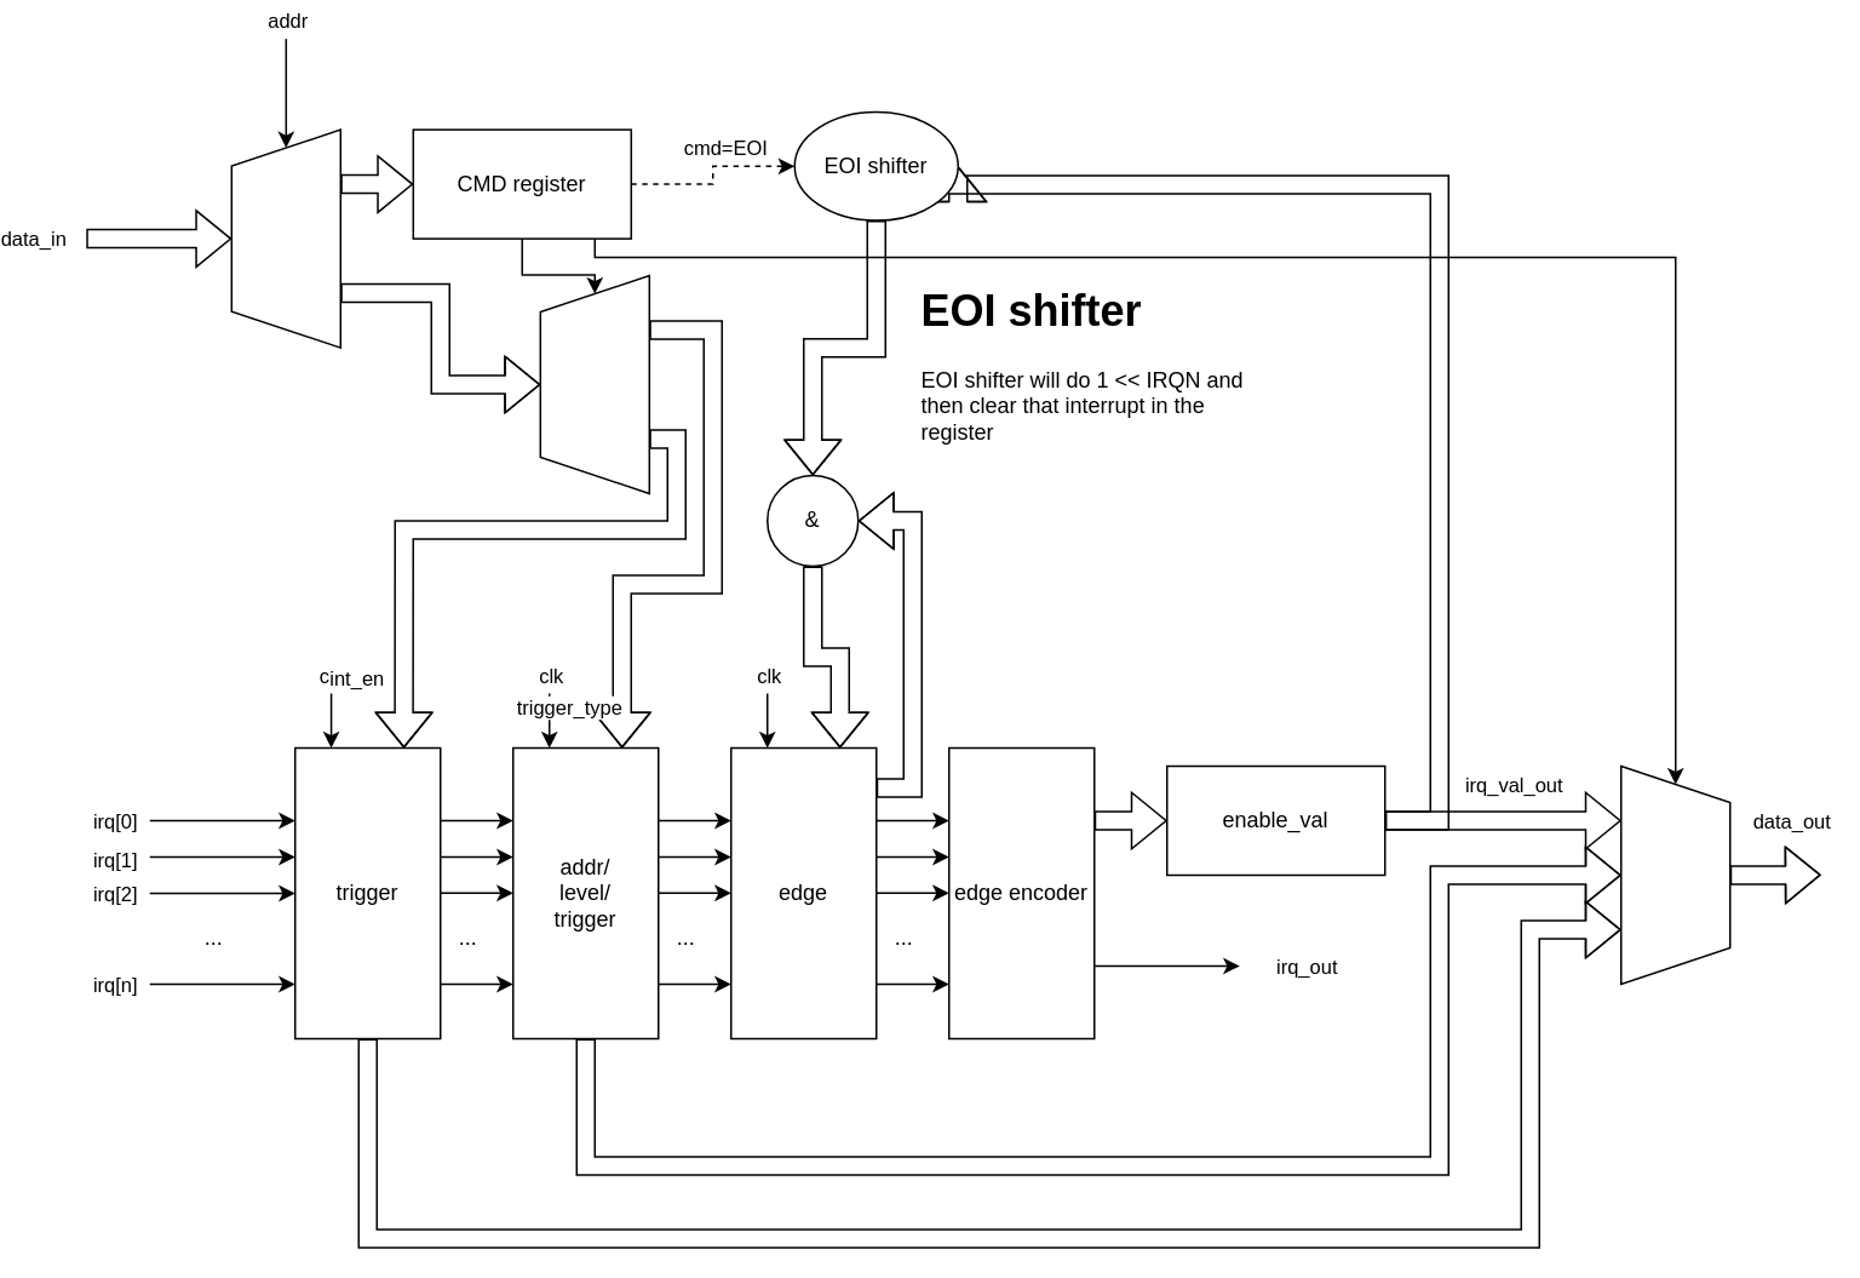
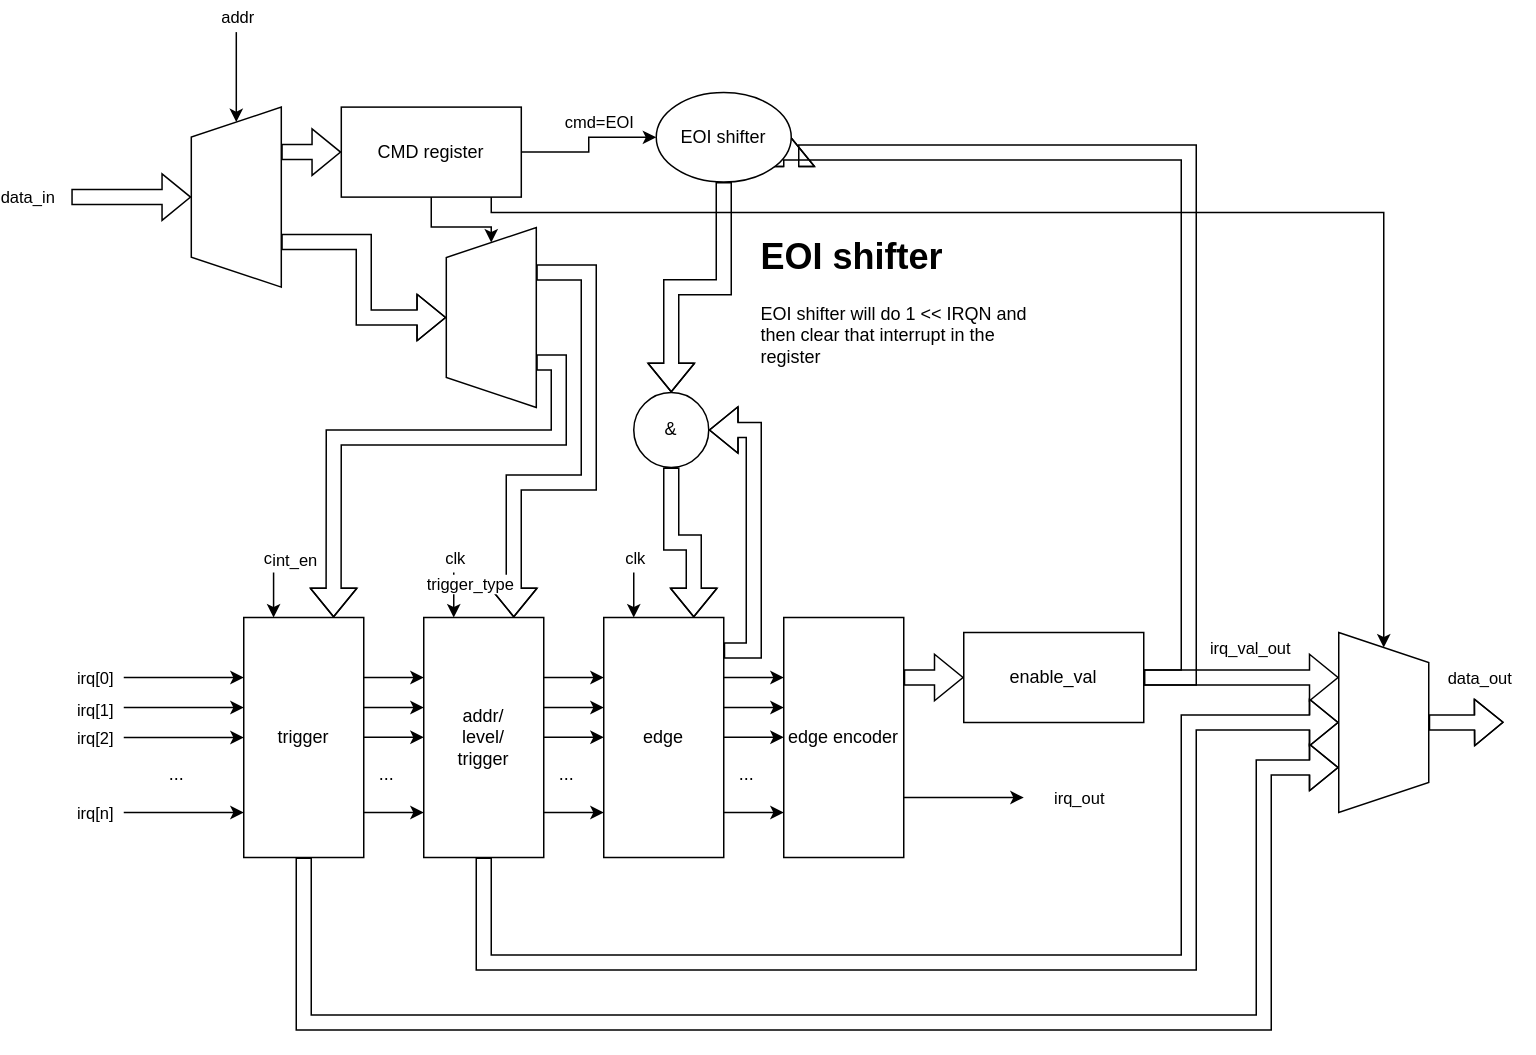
  <mxCell id="0" />
  <mxCell id="1" parent="0" />
  <mxCell id="2" style="edgeStyle=orthogonalEdgeStyle;rounded=0;orthogonalLoop=1;jettySize=auto;html=1;exitX=1;exitY=0.25;exitDx=0;exitDy=0;entryX=0;entryY=0.5;entryDx=0;entryDy=0;shape=flexArrow;" edge="1" parent="1" source="3" target="33"><mxGeometry relative="1" as="geometry" /></mxCell>
  <mxCell id="3" value="edge encoder" style="rounded=0;whiteSpace=wrap;html=1;" vertex="1" parent="1"><mxGeometry x="495" y="411" width="80" height="160" as="geometry" /></mxCell>
  <mxCell id="4" value="" style="endArrow=classic;html=1;rounded=0;" edge="1" parent="1"><mxGeometry width="50" height="50" relative="1" as="geometry"><mxPoint x="55" y="451" as="sourcePoint" /><mxPoint x="135" y="451" as="targetPoint" /></mxGeometry></mxCell>
  <mxCell id="5" value="irq[0]" style="edgeLabel;html=1;align=center;verticalAlign=middle;resizable=0;points=[];" vertex="1" connectable="0" parent="4"><mxGeometry x="-0.668" relative="1" as="geometry"><mxPoint x="-33" as="offset" /></mxGeometry></mxCell>
  <mxCell id="6" value="" style="endArrow=classic;html=1;rounded=0;entryX=0;entryY=0.188;entryDx=0;entryDy=0;entryPerimeter=0;" edge="1" parent="1"><mxGeometry width="50" height="50" relative="1" as="geometry"><mxPoint x="55" y="471" as="sourcePoint" /><mxPoint x="135" y="471" as="targetPoint" /></mxGeometry></mxCell>
  <mxCell id="7" value="irq[1]" style="edgeLabel;html=1;align=center;verticalAlign=middle;resizable=0;points=[];" vertex="1" connectable="0" parent="6"><mxGeometry x="-0.485" y="-1" relative="1" as="geometry"><mxPoint x="-41" as="offset" /></mxGeometry></mxCell>
  <mxCell id="8" value="" style="endArrow=classic;html=1;rounded=0;entryX=0;entryY=0.188;entryDx=0;entryDy=0;entryPerimeter=0;" edge="1" parent="1"><mxGeometry width="50" height="50" relative="1" as="geometry"><mxPoint x="55" y="491" as="sourcePoint" /><mxPoint x="135" y="491" as="targetPoint" /></mxGeometry></mxCell>
  <mxCell id="9" value="irq[2]" style="edgeLabel;html=1;align=center;verticalAlign=middle;resizable=0;points=[];" vertex="1" connectable="0" parent="8"><mxGeometry x="-0.801" relative="1" as="geometry"><mxPoint x="-28" as="offset" /></mxGeometry></mxCell>
  <mxCell id="10" value="" style="endArrow=classic;html=1;rounded=0;entryX=0;entryY=0.188;entryDx=0;entryDy=0;entryPerimeter=0;" edge="1" parent="1"><mxGeometry width="50" height="50" relative="1" as="geometry"><mxPoint x="55" y="541" as="sourcePoint" /><mxPoint x="135" y="541" as="targetPoint" /></mxGeometry></mxCell>
  <mxCell id="11" value="irq[n]" style="edgeLabel;html=1;align=center;verticalAlign=middle;resizable=0;points=[];" vertex="1" connectable="0" parent="10"><mxGeometry x="-0.733" relative="1" as="geometry"><mxPoint x="-31" as="offset" /></mxGeometry></mxCell>
  <mxCell id="12" value="..." style="text;html=1;align=center;verticalAlign=middle;resizable=0;points=[];autosize=1;strokeColor=none;fillColor=none;" vertex="1" parent="1"><mxGeometry x="75" y="501" width="30" height="30" as="geometry" /></mxCell>
  <mxCell id="13" style="edgeStyle=orthogonalEdgeStyle;rounded=0;orthogonalLoop=1;jettySize=auto;html=1;entryX=0.5;entryY=1;entryDx=0;entryDy=0;shape=flexArrow;" edge="1" parent="1" source="14" target="64"><mxGeometry relative="1" as="geometry"><Array as="points"><mxPoint x="295" y="641" /><mxPoint x="765" y="641" /><mxPoint x="765" y="481" /></Array></mxGeometry></mxCell>
  <mxCell id="14" value="addr/&lt;br&gt;level/&lt;br&gt;trigger" style="rounded=0;whiteSpace=wrap;html=1;" vertex="1" parent="1"><mxGeometry x="255" y="411" width="80" height="160" as="geometry" /></mxCell>
  <mxCell id="15" value="edge" style="rounded=0;whiteSpace=wrap;html=1;" vertex="1" parent="1"><mxGeometry x="375" y="411" width="80" height="160" as="geometry" /></mxCell>
  <mxCell id="16" value="" style="endArrow=classic;html=1;rounded=0;" edge="1" parent="1"><mxGeometry width="50" height="50" relative="1" as="geometry"><mxPoint x="335" y="451" as="sourcePoint" /><mxPoint x="375" y="451" as="targetPoint" /></mxGeometry></mxCell>
  <mxCell id="17" value="" style="endArrow=classic;html=1;rounded=0;" edge="1" parent="1"><mxGeometry width="50" height="50" relative="1" as="geometry"><mxPoint x="335" y="471" as="sourcePoint" /><mxPoint x="375" y="471" as="targetPoint" /></mxGeometry></mxCell>
  <mxCell id="18" value="" style="endArrow=classic;html=1;rounded=0;" edge="1" parent="1"><mxGeometry width="50" height="50" relative="1" as="geometry"><mxPoint x="335" y="490.86" as="sourcePoint" /><mxPoint x="375" y="490.86" as="targetPoint" /></mxGeometry></mxCell>
  <mxCell id="19" value="" style="endArrow=classic;html=1;rounded=0;" edge="1" parent="1"><mxGeometry width="50" height="50" relative="1" as="geometry"><mxPoint x="335" y="541" as="sourcePoint" /><mxPoint x="375" y="541" as="targetPoint" /></mxGeometry></mxCell>
  <mxCell id="20" value="" style="endArrow=classic;html=1;rounded=0;" edge="1" parent="1"><mxGeometry width="50" height="50" relative="1" as="geometry"><mxPoint x="455" y="451" as="sourcePoint" /><mxPoint x="495" y="451" as="targetPoint" /></mxGeometry></mxCell>
  <mxCell id="21" value="" style="endArrow=classic;html=1;rounded=0;" edge="1" parent="1"><mxGeometry width="50" height="50" relative="1" as="geometry"><mxPoint x="455" y="471" as="sourcePoint" /><mxPoint x="495" y="471" as="targetPoint" /></mxGeometry></mxCell>
  <mxCell id="22" value="" style="endArrow=classic;html=1;rounded=0;" edge="1" parent="1"><mxGeometry width="50" height="50" relative="1" as="geometry"><mxPoint x="455" y="490.86" as="sourcePoint" /><mxPoint x="495" y="490.86" as="targetPoint" /></mxGeometry></mxCell>
  <mxCell id="23" value="" style="endArrow=classic;html=1;rounded=0;" edge="1" parent="1"><mxGeometry width="50" height="50" relative="1" as="geometry"><mxPoint x="455" y="541" as="sourcePoint" /><mxPoint x="495" y="541" as="targetPoint" /></mxGeometry></mxCell>
  <mxCell id="24" value="..." style="text;html=1;align=center;verticalAlign=middle;resizable=0;points=[];autosize=1;strokeColor=none;fillColor=none;" vertex="1" parent="1"><mxGeometry x="335" y="501" width="30" height="30" as="geometry" /></mxCell>
  <mxCell id="25" value="..." style="text;html=1;align=center;verticalAlign=middle;resizable=0;points=[];autosize=1;strokeColor=none;fillColor=none;" vertex="1" parent="1"><mxGeometry x="455" y="501" width="30" height="30" as="geometry" /></mxCell>
  <mxCell id="26" value="" style="endArrow=classic;html=1;rounded=0;entryX=0.25;entryY=0;entryDx=0;entryDy=0;" edge="1" parent="1" target="14"><mxGeometry width="50" height="50" relative="1" as="geometry"><mxPoint x="275" y="381" as="sourcePoint" /><mxPoint x="315" y="341" as="targetPoint" /><Array as="points" /></mxGeometry></mxCell>
  <mxCell id="27" value="clk" style="edgeLabel;html=1;align=center;verticalAlign=middle;resizable=0;points=[];" vertex="1" connectable="0" parent="26"><mxGeometry x="-0.739" relative="1" as="geometry"><mxPoint y="-14" as="offset" /></mxGeometry></mxCell>
  <mxCell id="28" value="" style="endArrow=classic;html=1;rounded=0;entryX=0.5;entryY=0;entryDx=0;entryDy=0;" edge="1" parent="1"><mxGeometry width="50" height="50" relative="1" as="geometry"><mxPoint x="395" y="381" as="sourcePoint" /><mxPoint x="395" y="411" as="targetPoint" /></mxGeometry></mxCell>
  <mxCell id="29" value="clk" style="edgeLabel;html=1;align=center;verticalAlign=middle;resizable=0;points=[];" vertex="1" connectable="0" parent="28"><mxGeometry x="-0.739" relative="1" as="geometry"><mxPoint y="-14" as="offset" /></mxGeometry></mxCell>
  <mxCell id="30" style="edgeStyle=orthogonalEdgeStyle;rounded=0;orthogonalLoop=1;jettySize=auto;html=1;shape=flexArrow;entryX=0.25;entryY=1;entryDx=0;entryDy=0;" edge="1" parent="1" source="33" target="64"><mxGeometry relative="1" as="geometry"><mxPoint x="775" y="451" as="targetPoint" /></mxGeometry></mxCell>
  <mxCell id="31" value="irq_val_out" style="edgeLabel;html=1;align=center;verticalAlign=middle;resizable=0;points=[];" vertex="1" connectable="0" parent="30"><mxGeometry x="0.244" y="5" relative="1" as="geometry"><mxPoint x="-11" y="-15" as="offset" /></mxGeometry></mxCell>
  <mxCell id="32" style="edgeStyle=orthogonalEdgeStyle;rounded=0;orthogonalLoop=1;jettySize=auto;html=1;entryX=1;entryY=0.5;entryDx=0;entryDy=0;shape=flexArrow;" edge="1" parent="1" source="33" target="66"><mxGeometry relative="1" as="geometry"><Array as="points"><mxPoint x="765" y="451" /><mxPoint x="765" y="101" /></Array></mxGeometry></mxCell>
  <mxCell id="33" value="enable_val" style="rounded=0;whiteSpace=wrap;html=1;" vertex="1" parent="1"><mxGeometry x="615" y="421" width="120" height="60" as="geometry" /></mxCell>
  <mxCell id="34" value="" style="endArrow=classic;html=1;rounded=0;exitX=1;exitY=0.75;exitDx=0;exitDy=0;" edge="1" parent="1" source="3"><mxGeometry width="50" height="50" relative="1" as="geometry"><mxPoint x="655" y="521" as="sourcePoint" /><mxPoint x="655" y="531" as="targetPoint" /></mxGeometry></mxCell>
  <mxCell id="35" value="irq_out" style="edgeLabel;html=1;align=center;verticalAlign=middle;resizable=0;points=[];" vertex="1" connectable="0" parent="34"><mxGeometry x="0.599" y="-1" relative="1" as="geometry"><mxPoint x="52" y="-1" as="offset" /></mxGeometry></mxCell>
  <mxCell id="36" value="" style="shape=flexArrow;endArrow=classic;html=1;rounded=0;entryX=0.75;entryY=0;entryDx=0;entryDy=0;exitX=0.75;exitY=1;exitDx=0;exitDy=0;" edge="1" parent="1" source="61" target="14"><mxGeometry width="50" height="50" relative="1" as="geometry"><mxPoint x="315" y="381" as="sourcePoint" /><mxPoint x="365" y="331" as="targetPoint" /><Array as="points"><mxPoint x="365" y="181" /><mxPoint x="365" y="321" /><mxPoint x="315" y="321" /></Array></mxGeometry></mxCell>
  <mxCell id="37" value="trigger_type" style="edgeLabel;html=1;align=center;verticalAlign=middle;resizable=0;points=[];" vertex="1" connectable="0" parent="36"><mxGeometry x="-0.565" y="-2" relative="1" as="geometry"><mxPoint x="-78" y="173" as="offset" /></mxGeometry></mxCell>
  <mxCell id="38" style="edgeStyle=orthogonalEdgeStyle;rounded=0;orthogonalLoop=1;jettySize=auto;html=1;entryX=0.75;entryY=1;entryDx=0;entryDy=0;shape=flexArrow;" edge="1" parent="1" source="39" target="64"><mxGeometry relative="1" as="geometry"><Array as="points"><mxPoint x="175" y="681" /><mxPoint x="815" y="681" /><mxPoint x="815" y="511" /></Array></mxGeometry></mxCell>
  <mxCell id="39" value="trigger" style="rounded=0;whiteSpace=wrap;html=1;" vertex="1" parent="1"><mxGeometry x="135" y="411" width="80" height="160" as="geometry" /></mxCell>
  <mxCell id="40" value="" style="endArrow=classic;html=1;rounded=0;" edge="1" parent="1"><mxGeometry width="50" height="50" relative="1" as="geometry"><mxPoint x="215" y="451" as="sourcePoint" /><mxPoint x="255" y="451" as="targetPoint" /></mxGeometry></mxCell>
  <mxCell id="41" value="" style="endArrow=classic;html=1;rounded=0;" edge="1" parent="1"><mxGeometry width="50" height="50" relative="1" as="geometry"><mxPoint x="215" y="471" as="sourcePoint" /><mxPoint x="255" y="471" as="targetPoint" /></mxGeometry></mxCell>
  <mxCell id="42" value="" style="endArrow=classic;html=1;rounded=0;" edge="1" parent="1"><mxGeometry width="50" height="50" relative="1" as="geometry"><mxPoint x="215" y="490.86" as="sourcePoint" /><mxPoint x="255" y="490.86" as="targetPoint" /></mxGeometry></mxCell>
  <mxCell id="43" value="" style="endArrow=classic;html=1;rounded=0;" edge="1" parent="1"><mxGeometry width="50" height="50" relative="1" as="geometry"><mxPoint x="215" y="541" as="sourcePoint" /><mxPoint x="255" y="541" as="targetPoint" /></mxGeometry></mxCell>
  <mxCell id="44" value="..." style="text;html=1;align=center;verticalAlign=middle;resizable=0;points=[];autosize=1;strokeColor=none;fillColor=none;" vertex="1" parent="1"><mxGeometry x="215" y="501" width="30" height="30" as="geometry" /></mxCell>
  <mxCell id="45" value="" style="endArrow=classic;html=1;rounded=0;entryX=0.25;entryY=0;entryDx=0;entryDy=0;" edge="1" parent="1"><mxGeometry width="50" height="50" relative="1" as="geometry"><mxPoint x="154.89" y="381" as="sourcePoint" /><mxPoint x="154.89" y="411" as="targetPoint" /><Array as="points" /></mxGeometry></mxCell>
  <mxCell id="46" value="clk" style="edgeLabel;html=1;align=center;verticalAlign=middle;resizable=0;points=[];" vertex="1" connectable="0" parent="45"><mxGeometry x="-0.739" relative="1" as="geometry"><mxPoint y="-14" as="offset" /></mxGeometry></mxCell>
  <mxCell id="47" value="" style="shape=flexArrow;endArrow=classic;html=1;rounded=0;entryX=0.75;entryY=0;entryDx=0;entryDy=0;exitX=0.25;exitY=1;exitDx=0;exitDy=0;" edge="1" parent="1" source="61"><mxGeometry width="50" height="50" relative="1" as="geometry"><mxPoint x="194.89" y="381" as="sourcePoint" /><mxPoint x="194.89" y="411" as="targetPoint" /><Array as="points"><mxPoint x="345" y="241" /><mxPoint x="345" y="291" /><mxPoint x="195" y="291" /></Array></mxGeometry></mxCell>
  <mxCell id="48" value="int_en" style="edgeLabel;html=1;align=center;verticalAlign=middle;resizable=0;points=[];" vertex="1" connectable="0" parent="47"><mxGeometry x="-0.565" y="-2" relative="1" as="geometry"><mxPoint x="-168" y="83" as="offset" /></mxGeometry></mxCell>
  <mxCell id="49" style="edgeStyle=orthogonalEdgeStyle;rounded=0;orthogonalLoop=1;jettySize=auto;html=1;exitX=0.75;exitY=1;exitDx=0;exitDy=0;entryX=0;entryY=0.5;entryDx=0;entryDy=0;shape=flexArrow;" edge="1" parent="1" source="51" target="60"><mxGeometry relative="1" as="geometry" /></mxCell>
  <mxCell id="50" style="edgeStyle=orthogonalEdgeStyle;rounded=0;orthogonalLoop=1;jettySize=auto;html=1;exitX=0.25;exitY=1;exitDx=0;exitDy=0;entryX=0.5;entryY=0;entryDx=0;entryDy=0;shape=flexArrow;" edge="1" parent="1" source="51" target="61"><mxGeometry relative="1" as="geometry" /></mxCell>
  <mxCell id="51" value="" style="shape=trapezoid;perimeter=trapezoidPerimeter;whiteSpace=wrap;html=1;fixedSize=1;rotation=-90;" vertex="1" parent="1"><mxGeometry x="70.03" y="100.74" width="120" height="60" as="geometry" /></mxCell>
  <mxCell id="52" value="" style="shape=flexArrow;endArrow=classic;html=1;rounded=0;entryX=0.5;entryY=0;entryDx=0;entryDy=0;" edge="1" parent="1" target="51"><mxGeometry width="50" height="50" relative="1" as="geometry"><mxPoint x="20.03" y="130.74" as="sourcePoint" /><mxPoint x="30.03" y="90.74" as="targetPoint" /></mxGeometry></mxCell>
  <mxCell id="53" value="data_in" style="edgeLabel;html=1;align=center;verticalAlign=middle;resizable=0;points=[];" vertex="1" connectable="0" parent="52"><mxGeometry x="-0.529" y="-1" relative="1" as="geometry"><mxPoint x="-49" y="-1" as="offset" /></mxGeometry></mxCell>
  <mxCell id="54" value="" style="endArrow=classic;html=1;rounded=0;entryX=1;entryY=0.5;entryDx=0;entryDy=0;" edge="1" parent="1" target="51"><mxGeometry width="50" height="50" relative="1" as="geometry"><mxPoint x="130.03" y="20.74" as="sourcePoint" /><mxPoint x="140.03" y="-29.26" as="targetPoint" /></mxGeometry></mxCell>
  <mxCell id="55" value="addr" style="edgeLabel;html=1;align=center;verticalAlign=middle;resizable=0;points=[];" vertex="1" connectable="0" parent="54"><mxGeometry x="-0.826" y="1" relative="1" as="geometry"><mxPoint x="-1" y="-15" as="offset" /></mxGeometry></mxCell>
  <mxCell id="56" value="" style="edgeStyle=orthogonalEdgeStyle;rounded=0;orthogonalLoop=1;jettySize=auto;html=1;" edge="1" parent="1" source="60" target="61"><mxGeometry relative="1" as="geometry" /></mxCell>
  <mxCell id="57" style="edgeStyle=orthogonalEdgeStyle;rounded=0;orthogonalLoop=1;jettySize=auto;html=1;entryX=0;entryY=0.5;entryDx=0;entryDy=0;" edge="1" parent="1" source="60" target="64"><mxGeometry relative="1" as="geometry"><Array as="points"><mxPoint x="300" y="141" /><mxPoint x="895" y="141" /></Array></mxGeometry></mxCell>
- <mxCell id="58" value="" style="edgeStyle=orthogonalEdgeStyle;rounded=0;orthogonalLoop=1;jettySize=auto;html=1;dashed=1;" edge="1" parent="1" source="60" target="66"><mxGeometry relative="1" as="geometry" /></mxCell>
+ <mxCell id="58" value="" style="edgeStyle=orthogonalEdgeStyle;rounded=0;orthogonalLoop=1;jettySize=auto;html=1;" edge="1" parent="1" source="60" target="66"><mxGeometry relative="1" as="geometry" /></mxCell>
  <mxCell id="59" value="cmd=EOI" style="edgeLabel;html=1;align=center;verticalAlign=middle;resizable=0;points=[];" vertex="1" connectable="0" parent="58"><mxGeometry x="-0.29" relative="1" as="geometry"><mxPoint x="16" y="-20" as="offset" /></mxGeometry></mxCell>
  <mxCell id="60" value="CMD register" style="rounded=0;whiteSpace=wrap;html=1;" vertex="1" parent="1"><mxGeometry x="200.03" y="70.74" width="120" height="60" as="geometry" /></mxCell>
  <mxCell id="61" value="" style="shape=trapezoid;perimeter=trapezoidPerimeter;whiteSpace=wrap;html=1;fixedSize=1;rotation=-90;" vertex="1" parent="1"><mxGeometry x="240.03" y="181" width="120" height="60" as="geometry" /></mxCell>
  <mxCell id="62" style="edgeStyle=orthogonalEdgeStyle;rounded=0;orthogonalLoop=1;jettySize=auto;html=1;exitX=0.5;exitY=0;exitDx=0;exitDy=0;shape=flexArrow;" edge="1" parent="1" source="64"><mxGeometry relative="1" as="geometry"><mxPoint x="975" y="480.852" as="targetPoint" /></mxGeometry></mxCell>
  <mxCell id="63" value="data_out" style="edgeLabel;html=1;align=center;verticalAlign=middle;resizable=0;points=[];" vertex="1" connectable="0" parent="62"><mxGeometry x="0.341" y="-9" relative="1" as="geometry"><mxPoint y="-39" as="offset" /></mxGeometry></mxCell>
  <mxCell id="64" value="" style="shape=trapezoid;perimeter=trapezoidPerimeter;whiteSpace=wrap;html=1;fixedSize=1;rotation=90;" vertex="1" parent="1"><mxGeometry x="835" y="451" width="120" height="60" as="geometry" /></mxCell>
  <mxCell id="65" style="edgeStyle=orthogonalEdgeStyle;rounded=0;orthogonalLoop=1;jettySize=auto;html=1;shape=flexArrow;" edge="1" parent="1" source="66" target="68"><mxGeometry relative="1" as="geometry" /></mxCell>
  <mxCell id="66" value="EOI shifter" style="ellipse;whiteSpace=wrap;html=1;" vertex="1" parent="1"><mxGeometry x="410" y="61" width="90" height="59.74" as="geometry" /></mxCell>
  <mxCell id="67" style="edgeStyle=orthogonalEdgeStyle;rounded=0;orthogonalLoop=1;jettySize=auto;html=1;entryX=0.75;entryY=0;entryDx=0;entryDy=0;shape=flexArrow;" edge="1" parent="1" source="68" target="15"><mxGeometry relative="1" as="geometry" /></mxCell>
  <mxCell id="68" value="&amp;amp;" style="ellipse;whiteSpace=wrap;html=1;aspect=fixed;" vertex="1" parent="1"><mxGeometry x="395" y="261" width="50" height="50" as="geometry" /></mxCell>
  <mxCell id="69" value="" style="shape=flexArrow;endArrow=classic;html=1;rounded=0;entryX=1;entryY=0.5;entryDx=0;entryDy=0;exitX=1;exitY=0.138;exitDx=0;exitDy=0;exitPerimeter=0;" edge="1" parent="1" source="15" target="68"><mxGeometry width="50" height="50" relative="1" as="geometry"><mxPoint x="465" y="433" as="sourcePoint" /><mxPoint x="515" y="311" as="targetPoint" /><Array as="points"><mxPoint x="475" y="433" /><mxPoint x="475" y="286" /></Array></mxGeometry></mxCell>
  <mxCell id="70" value="&lt;h1&gt;EOI shifter&lt;/h1&gt;&lt;p&gt;EOI shifter will do 1 &amp;lt;&amp;lt; IRQN&amp;nbsp;&lt;span style=&quot;background-color: initial;&quot;&gt;and then clear that interrupt in the register&lt;/span&gt;&lt;/p&gt;" style="text;html=1;strokeColor=none;fillColor=none;spacing=5;spacingTop=-20;whiteSpace=wrap;overflow=hidden;rounded=0;" vertex="1" parent="1"><mxGeometry x="475" y="151" width="190" height="120" as="geometry" /></mxCell>
